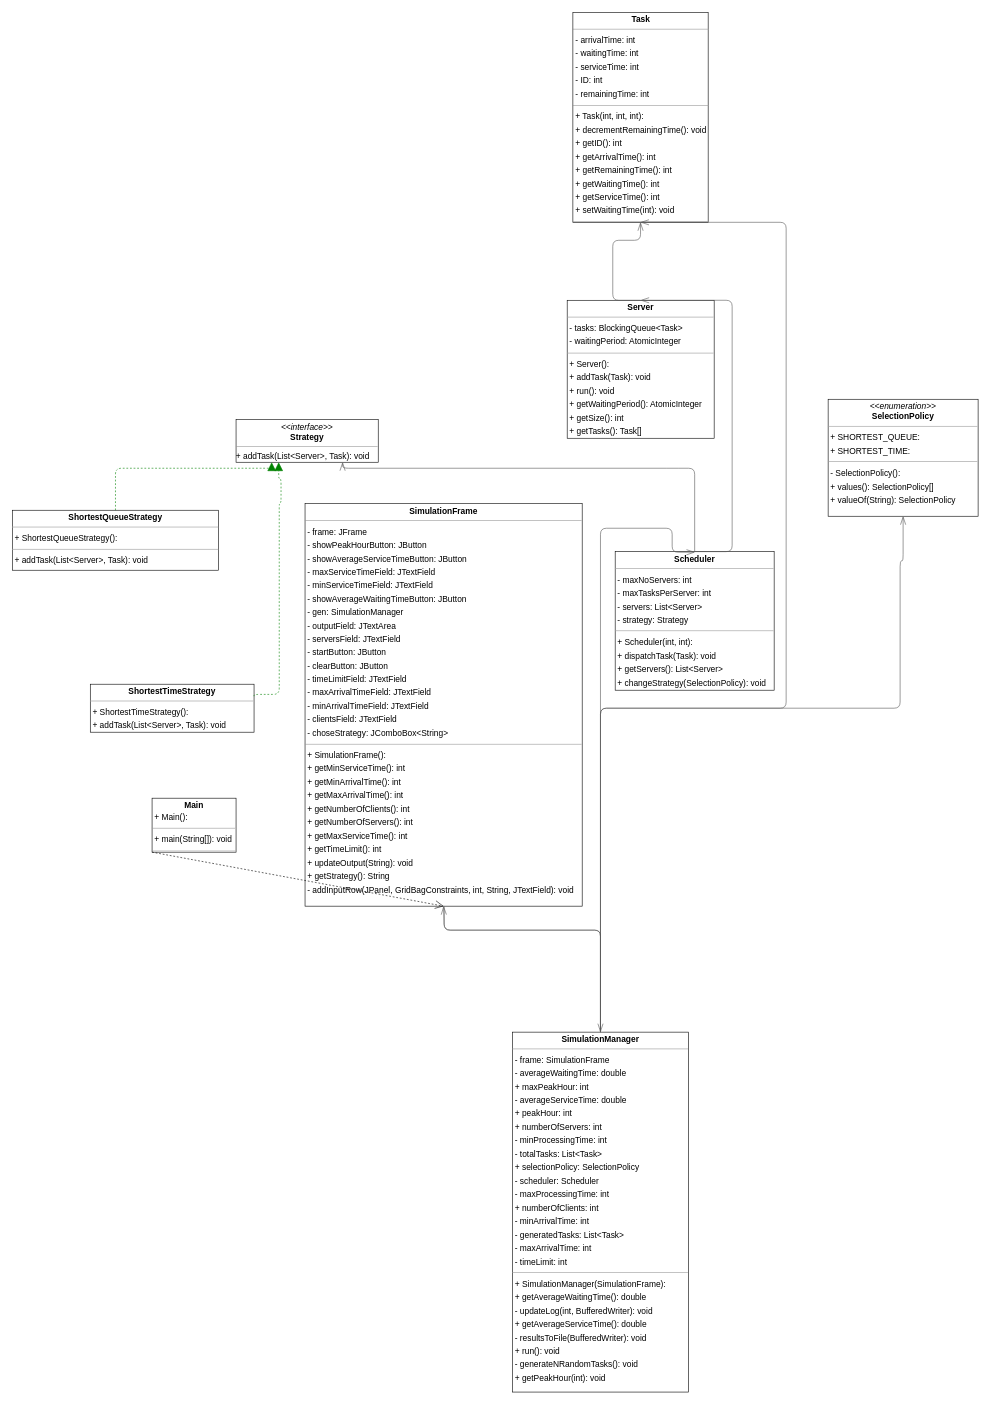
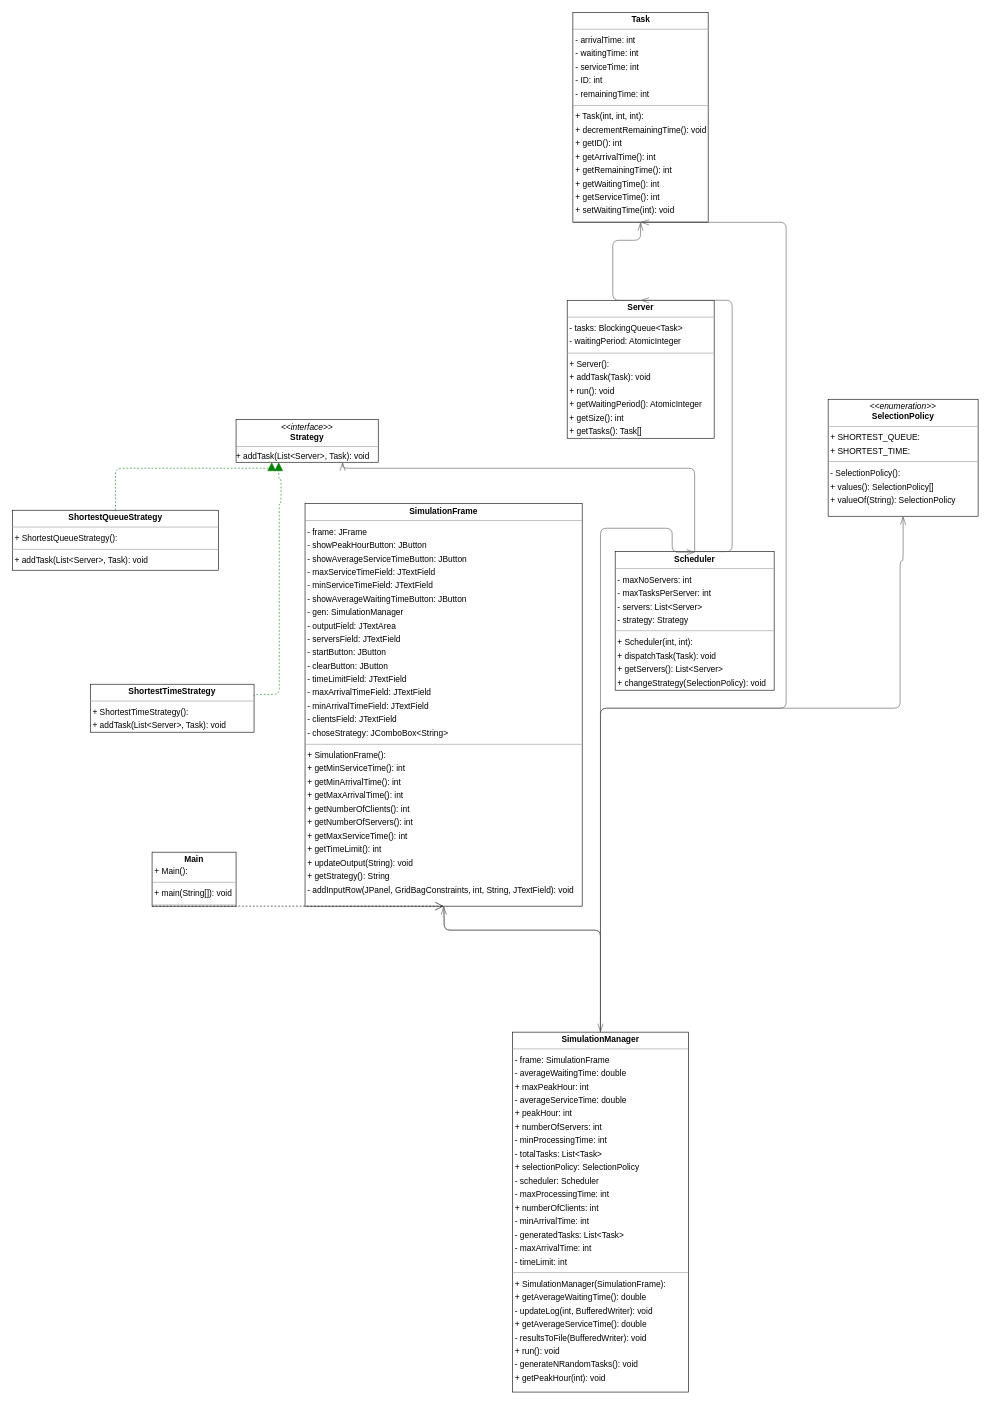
  <mxCell id="0" />
  <mxCell id="1" parent="0" />
- <mxCell id="2" value="&lt;p style=&quot;margin:0px;margin-top:4px;text-align:center;&quot;&gt;&lt;b&gt;Main&lt;/b&gt;&lt;/p&gt;&lt;p style=&quot;margin: 0px 0px 0px 4px; line-height: 1.6;&quot;&gt;+ Main():&lt;/p&gt;&lt;hr size=&quot;1&quot;&gt;&lt;p style=&quot;margin: 0px 0px 0px 4px; line-height: 1.6;&quot;&gt;+ main(String[]): void&lt;/p&gt;&lt;hr size=&quot;1&quot;&gt;" style="verticalAlign=top;align=left;overflow=fill;fontSize=14;fontFamily=Helvetica;html=1;rounded=0;shadow=0;comic=0;labelBackgroundColor=none;strokeWidth=1;" parent="1" vertex="1"><mxGeometry x="253" y="1330" width="140" height="90" as="geometry" /></mxCell>
+ <mxCell id="2" value="&lt;p style=&quot;margin:0px;margin-top:4px;text-align:center;&quot;&gt;&lt;b&gt;Main&lt;/b&gt;&lt;/p&gt;&lt;p style=&quot;margin: 0px 0px 0px 4px; line-height: 1.6;&quot;&gt;+ Main():&lt;/p&gt;&lt;hr size=&quot;1&quot;&gt;&lt;p style=&quot;margin: 0px 0px 0px 4px; line-height: 1.6;&quot;&gt;+ main(String[]): void&lt;/p&gt;&lt;hr size=&quot;1&quot;&gt;" style="verticalAlign=top;align=left;overflow=fill;fontSize=14;fontFamily=Helvetica;html=1;rounded=0;shadow=0;comic=0;labelBackgroundColor=none;strokeWidth=1;" parent="1" vertex="1"><mxGeometry x="253" y="1420" width="140" height="90" as="geometry" /></mxCell>
  <mxCell id="3" value="&lt;p style=&quot;margin:0px;margin-top:4px;text-align:center;&quot;&gt;&lt;b&gt;Scheduler&lt;/b&gt;&lt;/p&gt;&lt;hr size=&quot;1&quot;&gt;&lt;p style=&quot;margin: 0px 0px 0px 4px; line-height: 1.6;&quot;&gt;- maxNoServers: int&lt;br&gt;- maxTasksPerServer: int&lt;br&gt;- servers: List&amp;lt;Server&amp;gt;&lt;br&gt;- strategy: Strategy&lt;/p&gt;&lt;hr size=&quot;1&quot;&gt;&lt;p style=&quot;margin: 0px 0px 0px 4px; line-height: 1.6;&quot;&gt;+ Scheduler(int, int):&lt;/p&gt;&lt;p style=&quot;margin: 0px 0px 0px 4px; line-height: 1.6;&quot;&gt;+ dispatchTask(Task): void&lt;br&gt;+ getServers(): List&amp;lt;Server&amp;gt;&lt;br&gt;+ changeStrategy(SelectionPolicy): void&lt;/p&gt;&lt;hr size=&quot;1&quot;&gt;" style="verticalAlign=top;align=left;overflow=fill;fontSize=14;fontFamily=Helvetica;html=1;rounded=0;shadow=0;comic=0;labelBackgroundColor=none;strokeWidth=1;" parent="1" vertex="1"><mxGeometry x="1025" y="919" width="265" height="231" as="geometry" /></mxCell>
  <mxCell id="4" value="&lt;p style=&quot;margin: 4px 0px 0px; text-align: center;&quot;&gt;&lt;i&gt;&amp;lt;&amp;lt;enumeration&amp;gt;&amp;gt;&lt;/i&gt;&lt;br&gt;&lt;b&gt;SelectionPolicy&lt;/b&gt;&lt;/p&gt;&lt;hr size=&quot;1&quot;&gt;&lt;p style=&quot;margin: 0px 0px 0px 4px; line-height: 1.6;&quot;&gt;&lt;/p&gt;&lt;p style=&quot;margin: 0px 0px 0px 4px; line-height: 1.6;&quot;&gt;+ SHORTEST_QUEUE:&lt;br&gt;+ SHORTEST_TIME:&lt;/p&gt;&lt;hr size=&quot;1&quot;&gt;&lt;p style=&quot;margin: 0px 0px 0px 4px; line-height: 1.6;&quot;&gt;- SelectionPolicy():&lt;/p&gt;&lt;p style=&quot;margin: 0px 0px 0px 4px; line-height: 1.6;&quot;&gt;+ values(): SelectionPolicy[]&lt;br&gt;+ valueOf(String): SelectionPolicy&lt;/p&gt;&lt;p style=&quot;margin:0px;margin-top:4px;text-align:center;&quot;&gt;&lt;/p&gt;" style="verticalAlign=top;align=left;overflow=fill;fontSize=14;fontFamily=Helvetica;html=1;rounded=0;shadow=0;comic=0;labelBackgroundColor=none;strokeWidth=1;" parent="1" vertex="1"><mxGeometry x="1380" y="665" width="250" height="195" as="geometry" /></mxCell>
  <mxCell id="5" value="&lt;p style=&quot;margin: 4px 0px 0px; text-align: center;&quot;&gt;&lt;b&gt;Server&lt;/b&gt;&lt;/p&gt;&lt;hr size=&quot;1&quot;&gt;&lt;p style=&quot;margin: 0px 0px 0px 4px; line-height: 1.6;&quot;&gt;&lt;/p&gt;&lt;p style=&quot;margin: 0px 0px 0px 4px; line-height: 1.6;&quot;&gt;- tasks: BlockingQueue&amp;lt;Task&amp;gt;&lt;br&gt;- waitingPeriod: AtomicInteger&lt;/p&gt;&lt;hr size=&quot;1&quot;&gt;&lt;p style=&quot;margin: 0px 0px 0px 4px; line-height: 1.6;&quot;&gt;+ Server():&lt;/p&gt;&lt;p style=&quot;margin: 0px 0px 0px 4px; line-height: 1.6;&quot;&gt;+ addTask(Task): void&lt;br&gt;+ run(): void&lt;br&gt;+ getWaitingPeriod(): AtomicInteger&lt;br&gt;+ getSize(): int&lt;br&gt;+ getTasks(): Task[]&lt;/p&gt;&lt;p style=&quot;margin:0px;margin-top:4px;text-align:center;&quot;&gt;&lt;/p&gt;" style="verticalAlign=top;align=left;overflow=fill;fontSize=14;fontFamily=Helvetica;html=1;rounded=0;shadow=0;comic=0;labelBackgroundColor=none;strokeWidth=1;" parent="1" vertex="1"><mxGeometry x="945" width="245" height="230" as="geometry" y="500" /></mxCell>
  <mxCell id="6" value="&lt;p style=&quot;margin: 4px 0px 0px; text-align: center;&quot;&gt;&lt;b&gt;ShortestQueueStrategy&lt;/b&gt;&lt;/p&gt;&lt;hr size=&quot;1&quot;&gt;&lt;p style=&quot;margin: 0px 0px 0px 4px; line-height: 1.6;&quot;&gt;+ ShortestQueueStrategy():&lt;/p&gt;&lt;hr size=&quot;1&quot;&gt;&lt;p style=&quot;margin: 0px 0px 0px 4px; line-height: 1.6;&quot;&gt;+ addTask(List&amp;lt;Server&amp;gt;, Task): void&lt;/p&gt;&lt;p style=&quot;margin:0px;margin-top:4px;text-align:center;&quot;&gt;&lt;/p&gt;" style="verticalAlign=top;align=left;overflow=fill;fontSize=14;fontFamily=Helvetica;html=1;rounded=0;shadow=0;comic=0;labelBackgroundColor=none;strokeWidth=1;" parent="1" vertex="1"><mxGeometry x="20" y="850" width="344" height="100" as="geometry" /></mxCell>
  <mxCell id="7" value="&lt;p style=&quot;margin: 4px 0px 0px; text-align: center;&quot;&gt;&lt;b&gt;ShortestTimeStrategy&lt;/b&gt;&lt;/p&gt;&lt;hr size=&quot;1&quot;&gt;&lt;p style=&quot;margin: 0px 0px 0px 4px; line-height: 1.6;&quot;&gt;&lt;/p&gt;&lt;p style=&quot;margin: 0px 0px 0px 4px; line-height: 1.6;&quot;&gt;+ ShortestTimeStrategy():&lt;/p&gt;&lt;p style=&quot;margin: 0px 0px 0px 4px; line-height: 1.6;&quot;&gt;+ addTask(List&amp;lt;Server&amp;gt;, Task): void&lt;/p&gt;&lt;p style=&quot;margin:0px;margin-top:4px;text-align:center;&quot;&gt;&lt;/p&gt;" style="verticalAlign=top;align=left;overflow=fill;fontSize=14;fontFamily=Helvetica;html=1;rounded=0;shadow=0;comic=0;labelBackgroundColor=none;strokeWidth=1;" parent="1" vertex="1"><mxGeometry x="150" y="1140" width="273" height="80" as="geometry" /></mxCell>
  <mxCell id="8" value="&lt;p style=&quot;margin: 4px 0px 0px; text-align: center;&quot;&gt;&lt;b&gt;SimulationFrame&lt;/b&gt;&lt;/p&gt;&lt;hr size=&quot;1&quot;&gt;&lt;p style=&quot;margin: 0px 0px 0px 4px; line-height: 1.6;&quot;&gt;&lt;/p&gt;&lt;p style=&quot;margin: 0px 0px 0px 4px; line-height: 1.6;&quot;&gt;- frame: JFrame&lt;br&gt;- showPeakHourButton: JButton&lt;br&gt;- showAverageServiceTimeButton: JButton&lt;br&gt;- maxServiceTimeField: JTextField&lt;br&gt;- minServiceTimeField: JTextField&lt;br&gt;- showAverageWaitingTimeButton: JButton&lt;br&gt;- gen: SimulationManager&lt;br&gt;- outputField: JTextArea&lt;br&gt;- serversField: JTextField&lt;br&gt;- startButton: JButton&lt;br&gt;- clearButton: JButton&lt;br&gt;- timeLimitField: JTextField&lt;br&gt;- maxArrivalTimeField: JTextField&lt;br&gt;- minArrivalTimeField: JTextField&lt;br&gt;- clientsField: JTextField&lt;br&gt;- choseStrategy: JComboBox&amp;lt;String&amp;gt;&lt;/p&gt;&lt;hr size=&quot;1&quot;&gt;&lt;p style=&quot;margin: 0px 0px 0px 4px; line-height: 1.6;&quot;&gt;+ SimulationFrame():&lt;/p&gt;&lt;p style=&quot;margin: 0px 0px 0px 4px; line-height: 1.6;&quot;&gt;+ getMinServiceTime(): int&lt;br&gt;+ getMinArrivalTime(): int&lt;br&gt;+ getMaxArrivalTime(): int&lt;br&gt;+ getNumberOfClients(): int&lt;br&gt;+ getNumberOfServers(): int&lt;br&gt;+ getMaxServiceTime(): int&lt;br&gt;+ getTimeLimit(): int&lt;br&gt;+ updateOutput(String): void&lt;br&gt;+ getStrategy(): String&lt;br&gt;- addInputRow(JPanel, GridBagConstraints, int, String, JTextField): void&lt;/p&gt;&lt;p style=&quot;margin:0px;margin-top:4px;text-align:center;&quot;&gt;&lt;/p&gt;" style="verticalAlign=top;align=left;overflow=fill;fontSize=14;fontFamily=Helvetica;html=1;rounded=0;shadow=0;comic=0;labelBackgroundColor=none;strokeWidth=1;" parent="1" vertex="1"><mxGeometry x="508" y="839" width="462" height="671" as="geometry" /></mxCell>
  <mxCell id="9" value="&lt;p style=&quot;margin: 4px 0px 0px; text-align: center;&quot;&gt;&lt;b&gt;SimulationManager&lt;/b&gt;&lt;/p&gt;&lt;hr size=&quot;1&quot;&gt;&lt;p style=&quot;margin: 0px 0px 0px 4px; line-height: 1.6;&quot;&gt;&lt;/p&gt;&lt;p style=&quot;margin: 0px 0px 0px 4px; line-height: 1.6;&quot;&gt;- frame: SimulationFrame&lt;br&gt;- averageWaitingTime: double&lt;br&gt;+ maxPeakHour: int&lt;br&gt;- averageServiceTime: double&lt;br&gt;+ peakHour: int&lt;br&gt;+ numberOfServers: int&lt;br&gt;- minProcessingTime: int&lt;br&gt;- totalTasks: List&amp;lt;Task&amp;gt;&lt;br&gt;+ selectionPolicy: SelectionPolicy&lt;br&gt;- scheduler: Scheduler&lt;br&gt;- maxProcessingTime: int&lt;br&gt;+ numberOfClients: int&lt;br&gt;- minArrivalTime: int&lt;br&gt;- generatedTasks: List&amp;lt;Task&amp;gt;&lt;br&gt;- maxArrivalTime: int&lt;br&gt;- timeLimit: int&lt;/p&gt;&lt;hr size=&quot;1&quot;&gt;&lt;p style=&quot;margin: 0px 0px 0px 4px; line-height: 1.6;&quot;&gt;+ SimulationManager(SimulationFrame):&lt;/p&gt;&lt;p style=&quot;margin: 0px 0px 0px 4px; line-height: 1.6;&quot;&gt;+ getAverageWaitingTime(): double&lt;br&gt;- updateLog(int, BufferedWriter): void&lt;br&gt;+ getAverageServiceTime(): double&lt;br&gt;- resultsToFile(BufferedWriter): void&lt;br&gt;+ run(): void&lt;br&gt;- generateNRandomTasks(): void&lt;br&gt;+ getPeakHour(int): void&lt;/p&gt;&lt;p style=&quot;margin:0px;margin-top:4px;text-align:center;&quot;&gt;&lt;/p&gt;" style="verticalAlign=top;align=left;overflow=fill;fontSize=14;fontFamily=Helvetica;html=1;rounded=0;shadow=0;comic=0;labelBackgroundColor=none;strokeWidth=1;" parent="1" vertex="1"><mxGeometry x="854" y="1720" width="293" height="600" as="geometry" /></mxCell>
  <mxCell id="10" value="&lt;p style=&quot;margin:0px;margin-top:4px;text-align:center;&quot;&gt;&lt;i&gt;&amp;lt;&amp;lt;interface&amp;gt;&amp;gt;&lt;/i&gt;&lt;br&gt;&lt;b&gt;Strategy&lt;/b&gt;&lt;/p&gt;&lt;hr size=&quot;1&quot;&gt;+ addTask(List&amp;lt;Server&amp;gt;, Task): void" style="verticalAlign=top;align=left;overflow=fill;fontSize=14;fontFamily=Helvetica;html=1;rounded=0;shadow=0;comic=0;labelBackgroundColor=none;strokeWidth=1;" parent="1" vertex="1"><mxGeometry x="393" y="699" width="237" height="71" as="geometry" /></mxCell>
  <mxCell id="11" value="&lt;p style=&quot;margin:0px;margin-top:4px;text-align:center;&quot;&gt;&lt;b style=&quot;background-color: transparent; color: light-dark(rgb(0, 0, 0), rgb(255, 255, 255));&quot;&gt;Task&lt;/b&gt;&lt;/p&gt;&lt;hr size=&quot;1&quot;&gt;&lt;p style=&quot;margin: 0px 0px 0px 4px; line-height: 1.6;&quot;&gt;&lt;/p&gt;&lt;p style=&quot;margin: 0px 0px 0px 4px; line-height: 1.6;&quot;&gt;- arrivalTime: int&lt;br&gt;- waitingTime: int&lt;br&gt;- serviceTime: int&lt;br&gt;- ID: int&lt;br&gt;- remainingTime: int&lt;/p&gt;&lt;hr size=&quot;1&quot;&gt;&lt;p style=&quot;margin: 0px 0px 0px 4px; line-height: 1.6;&quot;&gt;+ Task(int, int, int):&lt;/p&gt;&lt;p style=&quot;margin: 0px 0px 0px 4px; line-height: 1.6;&quot;&gt;+ decrementRemainingTime(): void&lt;br&gt;+ getID(): int&lt;br&gt;+ getArrivalTime(): int&lt;br&gt;+ getRemainingTime(): int&lt;br&gt;+ getWaitingTime(): int&lt;br&gt;+ getServiceTime(): int&lt;br&gt;+ setWaitingTime(int): void&lt;/p&gt;&lt;hr size=&quot;1&quot;&gt;" style="verticalAlign=top;align=left;overflow=fill;fontSize=14;fontFamily=Helvetica;html=1;rounded=0;shadow=0;comic=0;labelBackgroundColor=none;strokeWidth=1;" parent="1" vertex="1"><mxGeometry x="954.5" y="20" width="225.5" height="350" as="geometry" /></mxCell>
  <mxCell id="12" value="" style="html=1;rounded=1;edgeStyle=orthogonalEdgeStyle;dashed=0;startArrow=diamondThinstartSize=12;endArrow=openThin;endSize=12;strokeColor=#595959;exitX=0.500;exitY=0.001;exitDx=0;exitDy=0;entryX=0.500;entryY=0.001;entryDx=0;entryDy=0;" parent="1" source="3" target="5" edge="1"><mxGeometry width="50" height="50" relative="1" as="geometry"><Array as="points"><mxPoint x="1220" y="919" /><mxPoint x="1220" y="500" /></Array></mxGeometry></mxCell>
  <mxCell id="13" value="" style="html=1;rounded=1;edgeStyle=orthogonalEdgeStyle;dashed=0;startArrow=diamondThinstartSize=12;endArrow=openThin;endSize=12;strokeColor=#595959;exitX=0.500;exitY=0.001;exitDx=0;exitDy=0;entryX=0.750;entryY=1.001;entryDx=0;entryDy=0;" parent="1" source="3" target="10" edge="1"><mxGeometry width="50" height="50" relative="1" as="geometry"><Array as="points"><mxPoint x="1120" y="780" /><mxPoint x="524" y="780" /></Array></mxGeometry></mxCell>
  <mxCell id="14" value="" style="edgeLabel;resizable=0;html=1;align=left;verticalAlign=top;strokeColor=default;" parent="13" vertex="1" connectable="0"><mxGeometry x="84" y="251" as="geometry" /></mxCell>
  <mxCell id="15" value="" style="html=1;rounded=1;edgeStyle=orthogonalEdgeStyle;dashed=0;startArrow=diamondThinstartSize=12;endArrow=openThin;endSize=12;strokeColor=#595959;exitX=0.500;exitY=0.001;exitDx=0;exitDy=0;entryX=0.500;entryY=1.001;entryDx=0;entryDy=0;" parent="1" source="5" target="11" edge="1"><mxGeometry width="50" height="50" relative="1" as="geometry"><Array as="points"><mxPoint x="1021" y="500" /><mxPoint x="1021" y="400" /><mxPoint x="1067" y="400" /></Array></mxGeometry></mxCell>
  <mxCell id="16" value="" style="html=1;rounded=1;edgeStyle=orthogonalEdgeStyle;dashed=1;startArrow=none;endArrow=block;endSize=12;strokeColor=#008200;exitX=0.500;exitY=0.001;exitDx=0;exitDy=0;entryX=0.250;entryY=1.001;entryDx=0;entryDy=0;" parent="1" source="6" target="10" edge="1"><mxGeometry width="50" height="50" relative="1" as="geometry"><Array as="points"><mxPoint y="780" x="440" /><mxPoint x="437" y="780" /></Array></mxGeometry></mxCell>
  <mxCell id="17" value="" style="html=1;rounded=1;edgeStyle=orthogonalEdgeStyle;dashed=1;startArrow=none;endArrow=block;endSize=12;strokeColor=#008200;exitX=1;exitY=0.25;exitDx=0;exitDy=0;entryX=0.250;entryY=1.001;entryDx=0;entryDy=0;" parent="1" source="7" edge="1"><mxGeometry width="50" height="50" relative="1" as="geometry"><Array as="points"><mxPoint x="423" y="1157" /><mxPoint x="465" y="1157" /><mxPoint x="465" y="837" /><mxPoint x="468" y="837" /><mxPoint x="468" y="797" /><mxPoint x="464" y="797" /></Array><mxPoint x="364" y="1157" as="sourcePoint" /><mxPoint x="464.087" y="770" as="targetPoint" /></mxGeometry></mxCell>
  <mxCell id="18" value="" style="html=1;rounded=1;edgeStyle=orthogonalEdgeStyle;dashed=0;startArrow=diamondThinstartSize=12;endArrow=openThin;endSize=12;strokeColor=#595959;exitX=0.500;exitY=1.001;exitDx=0;exitDy=0;entryX=0.500;entryY=0.001;entryDx=0;entryDy=0;" parent="1" source="8" target="9" edge="1"><mxGeometry width="50" height="50" relative="1" as="geometry"><Array as="points"><mxPoint x="740" y="1510" /><mxPoint x="740" y="1550" /><mxPoint x="1001" y="1550" /></Array></mxGeometry></mxCell>
  <mxCell id="19" value="" style="html=1;rounded=1;edgeStyle=orthogonalEdgeStyle;dashed=0;startArrow=diamondThinstartSize=12;endArrow=openThin;endSize=12;strokeColor=#595959;exitX=0.500;exitY=0.001;exitDx=0;exitDy=0;" parent="1" source="9" edge="1"><mxGeometry width="50" height="50" relative="1" as="geometry"><Array as="points"><mxPoint x="1000" y="880" /><mxPoint x="1120" y="880" /></Array><mxPoint x="1158" y="920" as="targetPoint" /></mxGeometry></mxCell>
  <mxCell id="20" value="" style="html=1;rounded=1;edgeStyle=orthogonalEdgeStyle;dashed=0;startArrow=diamondThinstartSize=12;endArrow=openThin;endSize=12;strokeColor=#595959;exitX=0.500;exitY=0.001;exitDx=0;exitDy=0;entryX=0.500;entryY=1.001;entryDx=0;entryDy=0;" parent="1" source="9" target="4" edge="1"><mxGeometry width="50" height="50" relative="1" as="geometry"><Array as="points"><mxPoint x="1001" y="1180" /><mxPoint x="1500" y="1180" /><mxPoint x="1500" y="934" /><mxPoint x="1505" y="934" /></Array></mxGeometry></mxCell>
  <mxCell id="21" value="" style="html=1;rounded=1;edgeStyle=orthogonalEdgeStyle;dashed=0;startArrow=diamondThinstartSize=12;endArrow=openThin;endSize=12;strokeColor=#595959;exitX=0.500;exitY=0.001;exitDx=0;exitDy=0;entryX=0.500;entryY=1.001;entryDx=0;entryDy=0;" parent="1" source="9" target="8" edge="1"><mxGeometry width="50" height="50" relative="1" as="geometry"><Array as="points"><mxPoint x="1001" y="1550" /><mxPoint x="740" y="1550" /></Array></mxGeometry></mxCell>
  <mxCell id="22" value="" style="edgeLabel;resizable=0;html=1;align=left;verticalAlign=top;strokeColor=default;" parent="21" vertex="1" connectable="0"><mxGeometry x="200" y="387" as="geometry" /></mxCell>
  <mxCell id="23" value="" style="html=1;rounded=1;edgeStyle=orthogonalEdgeStyle;dashed=0;startArrow=diamondThinstartSize=12;endArrow=openThin;endSize=12;strokeColor=#595959;exitX=0.500;exitY=0.001;exitDx=0;exitDy=0;entryX=0.500;entryY=1.001;entryDx=0;entryDy=0;" parent="1" source="9" target="11" edge="1"><mxGeometry width="50" height="50" relative="1" as="geometry"><Array as="points"><mxPoint x="1001" y="1180" /><mxPoint x="1310" y="1180" /><mxPoint x="1310" y="370" /></Array></mxGeometry></mxCell>
  <mxCell id="24" value="" style="endArrow=open;endSize=12;dashed=1;html=1;rounded=0;exitX=0;exitY=1;exitDx=0;exitDy=0;entryX=0.5;entryY=1;entryDx=0;entryDy=0;" edge="1" parent="1" source="2" target="8"><mxGeometry x="-0.003" y="-39" width="160" relative="1" as="geometry"><mxPoint x="1190" y="1310" as="sourcePoint" /><mxPoint x="1350" y="1310" as="targetPoint" /><mxPoint as="offset" /></mxGeometry></mxCell>
